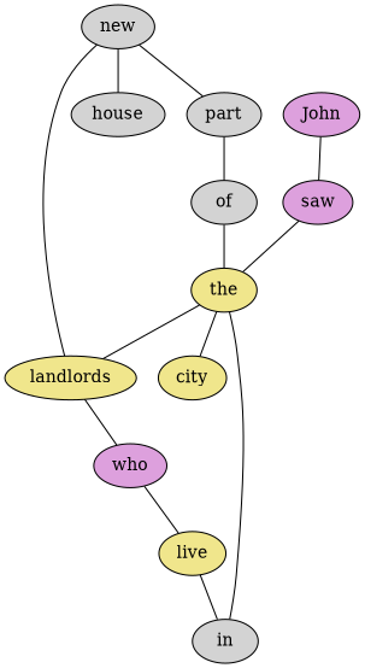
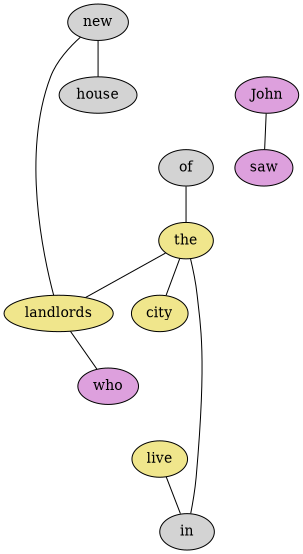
  graph {
    node [fillcolor=lightgrey style=filled]
    the [fillcolor=khaki]
    of
    landlords [fillcolor=khaki]
    city [fillcolor=khaki]
    new
    house
-   part
    who [fillcolor=plum]
    live [fillcolor=khaki]
    in
    saw [fillcolor=plum]
    John [fillcolor=plum]
    the -- landlords
    the -- city
    of -- the
    landlords -- who
    new -- landlords
    new -- house
-   new -- part
-   part -- of
-   who -- live
    live -- in
    in -- the
-   saw -- the
    John -- saw
  }
